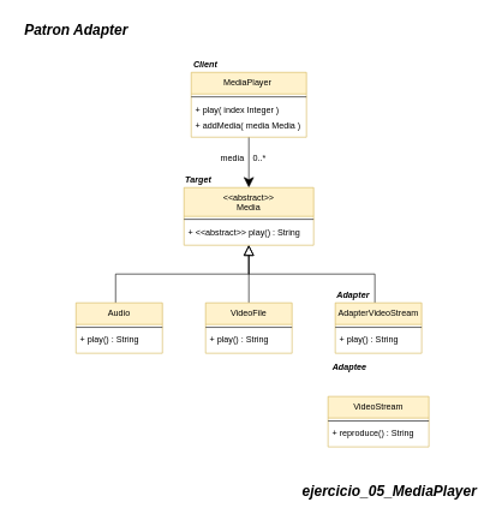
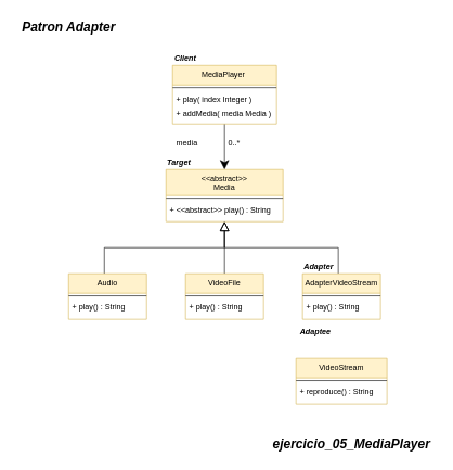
  <mxCell id="0" />
  <mxCell id="1" parent="0" />
  <mxCell id="2" style="edgeStyle=orthogonalEdgeStyle;rounded=0;orthogonalLoop=1;jettySize=auto;html=1;entryX=0.5;entryY=0;entryDx=0;entryDy=0;startSize=12;targetPerimeterSpacing=1;endSize=12;" edge="1" parent="1" source="3" target="7"><mxGeometry relative="1" as="geometry" /></mxCell>
  <mxCell id="3" value="MediaPlayer &#10;" style="swimlane;fontStyle=0;align=center;verticalAlign=top;childLayout=stackLayout;horizontal=1;startSize=30;horizontalStack=0;resizeParent=1;resizeLast=0;collapsible=1;marginBottom=0;rounded=0;shadow=0;strokeWidth=1;fillColor=#fff2cc;strokeColor=#d6b656;" vertex="1" parent="1"><mxGeometry x="265" y="100" width="160" height="90" as="geometry"><mxRectangle x="110" y="-20" width="160" height="26" as="alternateBounds" /></mxGeometry></mxCell>
  <mxCell id="4" value="" style="line;html=1;strokeWidth=1;align=left;verticalAlign=middle;spacingTop=-1;spacingLeft=3;spacingRight=3;rotatable=0;labelPosition=right;points=[];portConstraint=eastwest;" vertex="1" parent="3"><mxGeometry y="30" width="160" height="8" as="geometry" /></mxCell>
  <mxCell id="5" value="+ play( index Integer )" style="text;align=left;verticalAlign=top;spacingLeft=4;spacingRight=4;overflow=hidden;rotatable=0;points=[[0,0.5],[1,0.5]];portConstraint=eastwest;rounded=0;shadow=0;html=0;" vertex="1" parent="3"><mxGeometry y="38" width="160" height="22" as="geometry" /></mxCell>
  <mxCell id="6" value="+ addMedia( media Media )" style="text;align=left;verticalAlign=top;spacingLeft=4;spacingRight=4;overflow=hidden;rotatable=0;points=[[0,0.5],[1,0.5]];portConstraint=eastwest;rounded=0;shadow=0;html=0;" vertex="1" parent="3"><mxGeometry y="60" width="160" height="22" as="geometry" /></mxCell>
  <mxCell id="7" value="&lt;&lt;abstract&gt;&gt;&#10;Media" style="swimlane;fontStyle=0;align=center;verticalAlign=top;childLayout=stackLayout;horizontal=1;startSize=40;horizontalStack=0;resizeParent=1;resizeLast=0;collapsible=1;marginBottom=0;rounded=0;shadow=0;strokeWidth=1;fillColor=#fff2cc;strokeColor=#d6b656;" vertex="1" parent="1"><mxGeometry x="255" y="260" width="180" height="80" as="geometry"><mxRectangle x="110" y="-20" width="160" height="26" as="alternateBounds" /></mxGeometry></mxCell>
  <mxCell id="8" value="" style="line;html=1;strokeWidth=1;align=left;verticalAlign=middle;spacingTop=-1;spacingLeft=3;spacingRight=3;rotatable=0;labelPosition=right;points=[];portConstraint=eastwest;" vertex="1" parent="7"><mxGeometry y="40" width="180" height="8" as="geometry" /></mxCell>
  <mxCell id="9" value="+ &lt;&lt;abstract&gt;&gt; play() : String" style="text;align=left;verticalAlign=top;spacingLeft=4;spacingRight=4;overflow=hidden;rotatable=0;points=[[0,0.5],[1,0.5]];portConstraint=eastwest;rounded=0;shadow=0;html=0;" vertex="1" parent="7"><mxGeometry y="48" width="180" height="22" as="geometry" /></mxCell>
  <mxCell id="10" style="edgeStyle=orthogonalEdgeStyle;rounded=0;orthogonalLoop=1;jettySize=auto;html=1;startSize=12;endSize=12;endArrow=block;endFill=0;" edge="1" parent="1" source="11" target="7"><mxGeometry relative="1" as="geometry" /></mxCell>
  <mxCell id="11" value="VideoFile" style="swimlane;fontStyle=0;align=center;verticalAlign=top;childLayout=stackLayout;horizontal=1;startSize=30;horizontalStack=0;resizeParent=1;resizeLast=0;collapsible=1;marginBottom=0;rounded=0;shadow=0;strokeWidth=1;fillColor=#fff2cc;strokeColor=#d6b656;" vertex="1" parent="1"><mxGeometry x="285" y="420" width="120" height="70" as="geometry"><mxRectangle x="110" y="-20" width="160" height="26" as="alternateBounds" /></mxGeometry></mxCell>
  <mxCell id="12" value="" style="line;html=1;strokeWidth=1;align=left;verticalAlign=middle;spacingTop=-1;spacingLeft=3;spacingRight=3;rotatable=0;labelPosition=right;points=[];portConstraint=eastwest;" vertex="1" parent="11"><mxGeometry y="30" width="120" height="8" as="geometry" /></mxCell>
  <mxCell id="13" value="+ play() : String" style="text;align=left;verticalAlign=top;spacingLeft=4;spacingRight=4;overflow=hidden;rotatable=0;points=[[0,0.5],[1,0.5]];portConstraint=eastwest;rounded=0;shadow=0;html=0;" vertex="1" parent="11"><mxGeometry y="38" width="120" height="22" as="geometry" /></mxCell>
  <mxCell id="14" style="edgeStyle=orthogonalEdgeStyle;rounded=0;orthogonalLoop=1;jettySize=auto;html=1;startSize=12;endSize=12;endArrow=block;endFill=0;" edge="1" parent="1" source="15" target="7"><mxGeometry relative="1" as="geometry"><Array as="points"><mxPoint x="160" y="380" /><mxPoint x="345" y="380" /></Array></mxGeometry></mxCell>
  <mxCell id="15" value="Audio" style="swimlane;fontStyle=0;align=center;verticalAlign=top;childLayout=stackLayout;horizontal=1;startSize=30;horizontalStack=0;resizeParent=1;resizeLast=0;collapsible=1;marginBottom=0;rounded=0;shadow=0;strokeWidth=1;fillColor=#fff2cc;strokeColor=#d6b656;" vertex="1" parent="1"><mxGeometry x="105" y="420" width="120" height="70" as="geometry"><mxRectangle x="110" y="-20" width="160" height="26" as="alternateBounds" /></mxGeometry></mxCell>
  <mxCell id="16" value="" style="line;html=1;strokeWidth=1;align=left;verticalAlign=middle;spacingTop=-1;spacingLeft=3;spacingRight=3;rotatable=0;labelPosition=right;points=[];portConstraint=eastwest;" vertex="1" parent="15"><mxGeometry y="30" width="120" height="8" as="geometry" /></mxCell>
  <mxCell id="17" value="+ play() : String" style="text;align=left;verticalAlign=top;spacingLeft=4;spacingRight=4;overflow=hidden;rotatable=0;points=[[0,0.5],[1,0.5]];portConstraint=eastwest;rounded=0;shadow=0;html=0;" vertex="1" parent="15"><mxGeometry y="38" width="120" height="22" as="geometry" /></mxCell>
  <mxCell id="18" style="edgeStyle=orthogonalEdgeStyle;rounded=0;orthogonalLoop=1;jettySize=auto;html=1;startSize=12;endSize=12;endArrow=block;endFill=0;" edge="1" parent="1" source="19" target="7"><mxGeometry relative="1" as="geometry"><Array as="points"><mxPoint x="520" y="380" /><mxPoint x="345" y="380" /></Array></mxGeometry></mxCell>
  <mxCell id="19" value="AdapterVideoStream" style="swimlane;fontStyle=0;align=center;verticalAlign=top;childLayout=stackLayout;horizontal=1;startSize=30;horizontalStack=0;resizeParent=1;resizeLast=0;collapsible=1;marginBottom=0;rounded=0;shadow=0;strokeWidth=1;fillColor=#fff2cc;strokeColor=#d6b656;" vertex="1" parent="1"><mxGeometry x="465" y="420" width="120" height="70" as="geometry"><mxRectangle x="110" y="-20" width="160" height="26" as="alternateBounds" /></mxGeometry></mxCell>
  <mxCell id="20" value="" style="line;html=1;strokeWidth=1;align=left;verticalAlign=middle;spacingTop=-1;spacingLeft=3;spacingRight=3;rotatable=0;labelPosition=right;points=[];portConstraint=eastwest;" vertex="1" parent="19"><mxGeometry y="30" width="120" height="8" as="geometry" /></mxCell>
  <mxCell id="21" value="+ play() : String" style="text;align=left;verticalAlign=top;spacingLeft=4;spacingRight=4;overflow=hidden;rotatable=0;points=[[0,0.5],[1,0.5]];portConstraint=eastwest;rounded=0;shadow=0;html=0;" vertex="1" parent="19"><mxGeometry y="38" width="120" height="22" as="geometry" /></mxCell>
  <mxCell id="22" value="VideoStream" style="swimlane;fontStyle=0;align=center;verticalAlign=top;childLayout=stackLayout;horizontal=1;startSize=30;horizontalStack=0;resizeParent=1;resizeLast=0;collapsible=1;marginBottom=0;rounded=0;shadow=0;strokeWidth=1;fillColor=#fff2cc;strokeColor=#d6b656;" vertex="1" parent="1"><mxGeometry x="455" y="550" width="140" height="70" as="geometry"><mxRectangle x="110" y="-20" width="160" height="26" as="alternateBounds" /></mxGeometry></mxCell>
  <mxCell id="23" value="" style="line;html=1;strokeWidth=1;align=left;verticalAlign=middle;spacingTop=-1;spacingLeft=3;spacingRight=3;rotatable=0;labelPosition=right;points=[];portConstraint=eastwest;" vertex="1" parent="22"><mxGeometry y="30" width="140" height="8" as="geometry" /></mxCell>
  <mxCell id="24" value="+ reproduce() : String" style="text;align=left;verticalAlign=top;spacingLeft=4;spacingRight=4;overflow=hidden;rotatable=0;points=[[0,0.5],[1,0.5]];portConstraint=eastwest;rounded=0;shadow=0;html=0;" vertex="1" parent="22"><mxGeometry y="38" width="140" height="22" as="geometry" /></mxCell>
  <mxCell id="25" value="0..*" style="text;html=1;align=center;verticalAlign=middle;whiteSpace=wrap;rounded=0;" vertex="1" parent="1"><mxGeometry x="345" y="210" width="30" height="20" as="geometry" /></mxCell>
- <mxCell id="26" value="media" style="text;html=1;align=center;verticalAlign=middle;whiteSpace=wrap;rounded=0;" vertex="1" parent="1"><mxGeometry x="305" y="210" width="35" height="20" as="geometry" /></mxCell>
+ <mxCell id="26" value="media" style="text;html=1;align=center;verticalAlign=middle;whiteSpace=wrap;rounded=0;" vertex="1" parent="1"><mxGeometry x="270" y="210" width="35" height="20" as="geometry" /></mxCell>
  <mxCell id="27" value="&lt;span style=&quot;font-size: 20px;&quot;&gt;&lt;b&gt;&lt;i&gt;ejercicio_05_MediaPlayer&lt;/i&gt;&lt;/b&gt;&lt;/span&gt;" style="text;html=1;align=center;verticalAlign=middle;resizable=0;points=[];autosize=1;strokeColor=none;fillColor=none;" vertex="1" parent="1"><mxGeometry x="405" y="660" width="270" height="40" as="geometry" /></mxCell>
  <mxCell id="28" value="&lt;font size=&quot;1&quot; style=&quot;&quot;&gt;&lt;b style=&quot;&quot;&gt;&lt;i style=&quot;font-size: 12px;&quot;&gt;Client&lt;/i&gt;&lt;/b&gt;&lt;/font&gt;" style="text;html=1;align=center;verticalAlign=middle;whiteSpace=wrap;rounded=0;" vertex="1" parent="1"><mxGeometry x="265" y="80" width="40" height="20" as="geometry" /></mxCell>
  <mxCell id="29" value="&lt;font size=&quot;1&quot; style=&quot;&quot;&gt;&lt;b style=&quot;&quot;&gt;&lt;i style=&quot;font-size: 12px;&quot;&gt;Target&lt;/i&gt;&lt;/b&gt;&lt;/font&gt;" style="text;html=1;align=center;verticalAlign=middle;whiteSpace=wrap;rounded=0;" vertex="1" parent="1"><mxGeometry x="255" y="240" width="40" height="20" as="geometry" /></mxCell>
  <mxCell id="30" value="&lt;font size=&quot;1&quot; style=&quot;&quot;&gt;&lt;b style=&quot;&quot;&gt;&lt;i style=&quot;font-size: 12px;&quot;&gt;Adapter&lt;/i&gt;&lt;/b&gt;&lt;/font&gt;" style="text;html=1;align=center;verticalAlign=middle;whiteSpace=wrap;rounded=0;" vertex="1" parent="1"><mxGeometry x="465" y="400" width="50" height="20" as="geometry" /></mxCell>
  <mxCell id="31" value="&lt;font size=&quot;1&quot; style=&quot;&quot;&gt;&lt;b style=&quot;&quot;&gt;&lt;i style=&quot;font-size: 12px;&quot;&gt;Adaptee&lt;/i&gt;&lt;/b&gt;&lt;/font&gt;" style="text;html=1;align=center;verticalAlign=middle;whiteSpace=wrap;rounded=0;" vertex="1" parent="1"><mxGeometry x="460" y="500" width="50" height="20" as="geometry" /></mxCell>
  <mxCell id="32" value="&lt;b style=&quot;&quot;&gt;&lt;i&gt;&lt;font style=&quot;font-size: 20px;&quot;&gt;Patron Adapter&lt;/font&gt;&lt;/i&gt;&lt;/b&gt;" style="text;html=1;align=center;verticalAlign=middle;resizable=0;points=[];autosize=1;strokeColor=none;fillColor=none;" vertex="1" parent="1"><mxGeometry x="20" y="20" width="170" height="40" as="geometry" /></mxCell>
